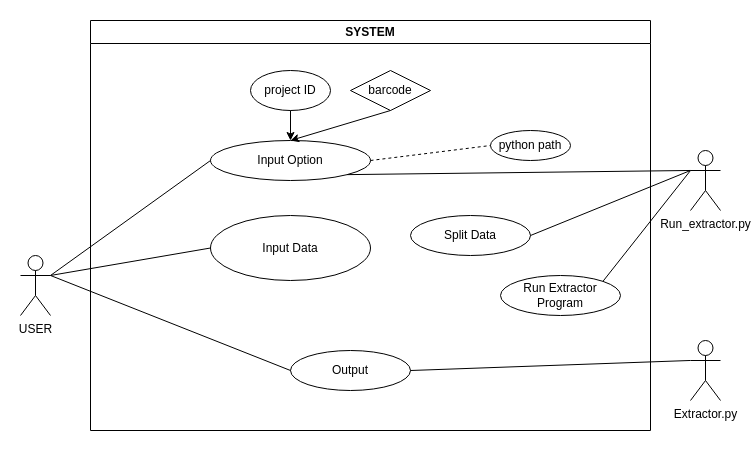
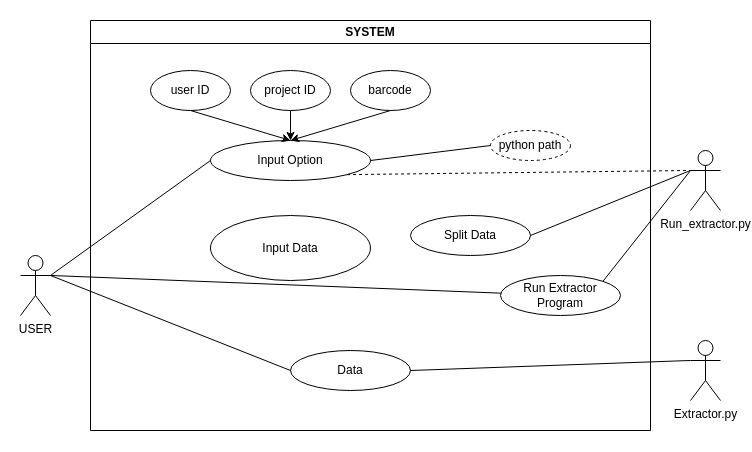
  <mxCell id="0" />
  <mxCell id="1" parent="0" />
  <mxCell id="2" value="SYSTEM" style="swimlane;whiteSpace=wrap;html=1;" vertex="1" parent="1"><mxGeometry x="90" y="20" width="560" height="410" as="geometry" /></mxCell>
  <mxCell id="3" value="Input Data" style="ellipse;whiteSpace=wrap;html=1;" vertex="1" parent="2"><mxGeometry x="120" y="195" width="160" height="65" as="geometry" /></mxCell>
+ <mxCell id="4" value="user ID" style="ellipse;whiteSpace=wrap;html=1;" vertex="1" parent="2"><mxGeometry x="60" y="50" width="80" height="40" as="geometry" /></mxCell>
  <mxCell id="5" value="project ID" style="ellipse;whiteSpace=wrap;html=1;" vertex="1" parent="2"><mxGeometry x="160" y="50" width="80" height="40" as="geometry" /></mxCell>
- <mxCell id="6" value="barcode" style="rhombus;whiteSpace=wrap;html=1;" vertex="1" parent="2"><mxGeometry x="260" y="50" width="80" height="40" as="geometry" /></mxCell>
+ <mxCell id="6" value="barcode" style="ellipse;whiteSpace=wrap;html=1;" vertex="1" parent="2"><mxGeometry x="260" y="50" width="80" height="40" as="geometry" /></mxCell>
  <mxCell id="7" value="Input Option" style="ellipse;whiteSpace=wrap;html=1;" vertex="1" parent="2"><mxGeometry x="120" y="120" width="160" height="40" as="geometry" /></mxCell>
  <mxCell id="8" value="" style="endArrow=none;html=1;rounded=0;exitX=1;exitY=0.333;exitDx=0;exitDy=0;exitPerimeter=0;" edge="1" parent="2" source="18"><mxGeometry width="50" height="50" relative="1" as="geometry"><mxPoint x="70" y="190" as="sourcePoint" /><mxPoint x="120" y="140" as="targetPoint" /></mxGeometry></mxCell>
+ <mxCell id="9" value="" style="endArrow=classic;html=1;rounded=0;exitX=0.5;exitY=1;exitDx=0;exitDy=0;entryX=0.5;entryY=0;entryDx=0;entryDy=0;" edge="1" parent="2" source="4" target="7"><mxGeometry width="50" height="50" relative="1" as="geometry"><mxPoint x="260" y="300" as="sourcePoint" /><mxPoint x="310" y="250" as="targetPoint" /></mxGeometry></mxCell>
  <mxCell id="10" value="" style="endArrow=classic;html=1;rounded=0;exitX=0.5;exitY=1;exitDx=0;exitDy=0;entryX=0.5;entryY=0;entryDx=0;entryDy=0;" edge="1" parent="2" source="5" target="7"><mxGeometry width="50" height="50" relative="1" as="geometry"><mxPoint x="260" y="290" as="sourcePoint" /><mxPoint x="310" y="240" as="targetPoint" /></mxGeometry></mxCell>
  <mxCell id="11" value="" style="endArrow=classic;html=1;rounded=0;exitX=0.5;exitY=1;exitDx=0;exitDy=0;entryX=0.5;entryY=0;entryDx=0;entryDy=0;" edge="1" parent="2" source="6" target="7"><mxGeometry width="50" height="50" relative="1" as="geometry"><mxPoint x="260" y="290" as="sourcePoint" /><mxPoint x="310" y="240" as="targetPoint" /></mxGeometry></mxCell>
- <mxCell id="12" value="python path" style="ellipse;whiteSpace=wrap;html=1;" vertex="1" parent="2"><mxGeometry x="400" y="110" width="80" height="30" as="geometry" /></mxCell>
- <mxCell id="13" value="" style="endArrow=none;dashed=1;html=1;rounded=0;exitX=1;exitY=0.5;exitDx=0;exitDy=0;entryX=0;entryY=0.5;entryDx=0;entryDy=0;" edge="1" parent="2" source="7" target="12"><mxGeometry width="50" height="50" relative="1" as="geometry"><mxPoint x="300" y="160.0" as="sourcePoint" /><mxPoint x="420" y="85.0" as="targetPoint" /></mxGeometry></mxCell>
+ <mxCell id="12" value="python path" style="ellipse;whiteSpace=wrap;html=1;dashed=1;" vertex="1" parent="2"><mxGeometry x="400" y="110" width="80" height="30" as="geometry" /></mxCell>
+ <mxCell id="13" value="" style="endArrow=none;dashed=0;html=1;rounded=0;exitX=1;exitY=0.5;exitDx=0;exitDy=0;entryX=0;entryY=0.5;entryDx=0;entryDy=0;" edge="1" parent="2" source="7" target="12"><mxGeometry width="50" height="50" relative="1" as="geometry"><mxPoint x="300" y="160.0" as="sourcePoint" /><mxPoint x="420" y="85.0" as="targetPoint" /></mxGeometry></mxCell>
  <mxCell id="14" value="Split Data" style="ellipse;whiteSpace=wrap;html=1;" vertex="1" parent="2"><mxGeometry x="320" y="195" width="120" height="40" as="geometry" /></mxCell>
- <mxCell id="15" value="Output" style="ellipse;whiteSpace=wrap;html=1;" vertex="1" parent="2"><mxGeometry x="200" y="330" width="120" height="40" as="geometry" /></mxCell>
+ <mxCell id="15" value="Data" style="ellipse;whiteSpace=wrap;html=1;" vertex="1" parent="2"><mxGeometry x="200" y="330" width="120" height="40" as="geometry" /></mxCell>
  <mxCell id="16" value="Run Extractor Program" style="ellipse;whiteSpace=wrap;html=1;" vertex="1" parent="2"><mxGeometry x="410" y="255" width="120" height="40" as="geometry" /></mxCell>
  <mxCell id="17" value="Extractor.py" style="shape=umlActor;verticalLabelPosition=bottom;verticalAlign=top;html=1;outlineConnect=0;" vertex="1" parent="1"><mxGeometry x="690" y="340" width="30" height="60" as="geometry" /></mxCell>
  <mxCell id="18" value="USER" style="shape=umlActor;verticalLabelPosition=bottom;verticalAlign=top;html=1;outlineConnect=0;" vertex="1" parent="1"><mxGeometry x="20" y="255" width="30" height="60" as="geometry" /></mxCell>
- <mxCell id="19" value="" style="endArrow=none;html=1;rounded=0;exitX=1;exitY=0.333;exitDx=0;exitDy=0;exitPerimeter=0;entryX=0;entryY=0.5;entryDx=0;entryDy=0;" edge="1" parent="1" source="18" target="3"><mxGeometry width="50" height="50" relative="1" as="geometry"><mxPoint x="350" y="320" as="sourcePoint" /><mxPoint x="400" y="270" as="targetPoint" /></mxGeometry></mxCell>
+ <mxCell id="19" value="" style="endArrow=none;html=1;rounded=0;exitX=1;exitY=0.333;exitDx=0;exitDy=0;exitPerimeter=0;" edge="1" parent="1" source="18" target="16"><mxGeometry width="50" height="50" relative="1" as="geometry"><mxPoint x="350" y="320" as="sourcePoint" /><mxPoint x="400" y="270" as="targetPoint" /></mxGeometry></mxCell>
  <mxCell id="20" value="" style="endArrow=none;html=1;rounded=0;entryX=0;entryY=0.333;entryDx=0;entryDy=0;entryPerimeter=0;exitX=1;exitY=0.5;exitDx=0;exitDy=0;" edge="1" parent="1" source="15" target="17"><mxGeometry width="50" height="50" relative="1" as="geometry"><mxPoint x="540" y="370" as="sourcePoint" /><mxPoint x="400" y="260" as="targetPoint" /></mxGeometry></mxCell>
  <mxCell id="21" value="Run_extractor.py" style="shape=umlActor;verticalLabelPosition=bottom;verticalAlign=top;html=1;outlineConnect=0;" vertex="1" parent="1"><mxGeometry x="690" y="150" width="30" height="60" as="geometry" /></mxCell>
- <mxCell id="22" value="" style="endArrow=none;html=1;rounded=0;exitX=1;exitY=1;exitDx=0;exitDy=0;entryX=0;entryY=0.333;entryDx=0;entryDy=0;entryPerimeter=0;" edge="1" parent="1" source="7" target="21"><mxGeometry width="50" height="50" relative="1" as="geometry"><mxPoint x="350" y="310" as="sourcePoint" /><mxPoint x="400" y="260" as="targetPoint" /></mxGeometry></mxCell>
+ <mxCell id="22" value="" style="endArrow=none;html=1;rounded=0;exitX=1;exitY=1;exitDx=0;exitDy=0;entryX=0;entryY=0.333;entryDx=0;entryDy=0;entryPerimeter=0;dashed=1;" edge="1" parent="1" source="7" target="21"><mxGeometry width="50" height="50" relative="1" as="geometry"><mxPoint x="350" y="310" as="sourcePoint" /><mxPoint x="400" y="260" as="targetPoint" /></mxGeometry></mxCell>
  <mxCell id="23" value="" style="endArrow=none;html=1;rounded=0;exitX=1;exitY=0.5;exitDx=0;exitDy=0;entryX=0;entryY=0.333;entryDx=0;entryDy=0;entryPerimeter=0;" edge="1" parent="1" source="14" target="21"><mxGeometry width="50" height="50" relative="1" as="geometry"><mxPoint x="260" y="310" as="sourcePoint" /><mxPoint x="310" y="260" as="targetPoint" /></mxGeometry></mxCell>
  <mxCell id="24" value="" style="endArrow=none;html=1;rounded=0;exitX=1;exitY=0;exitDx=0;exitDy=0;" edge="1" parent="1" source="16"><mxGeometry width="50" height="50" relative="1" as="geometry"><mxPoint x="260" y="310" as="sourcePoint" /><mxPoint x="690" y="170" as="targetPoint" /></mxGeometry></mxCell>
  <mxCell id="25" value="" style="endArrow=none;html=1;rounded=0;exitX=0;exitY=0.5;exitDx=0;exitDy=0;entryX=1;entryY=0.333;entryDx=0;entryDy=0;entryPerimeter=0;" edge="1" parent="1" source="15" target="18"><mxGeometry width="50" height="50" relative="1" as="geometry"><mxPoint x="260" y="310" as="sourcePoint" /><mxPoint x="310" y="260" as="targetPoint" /></mxGeometry></mxCell>
